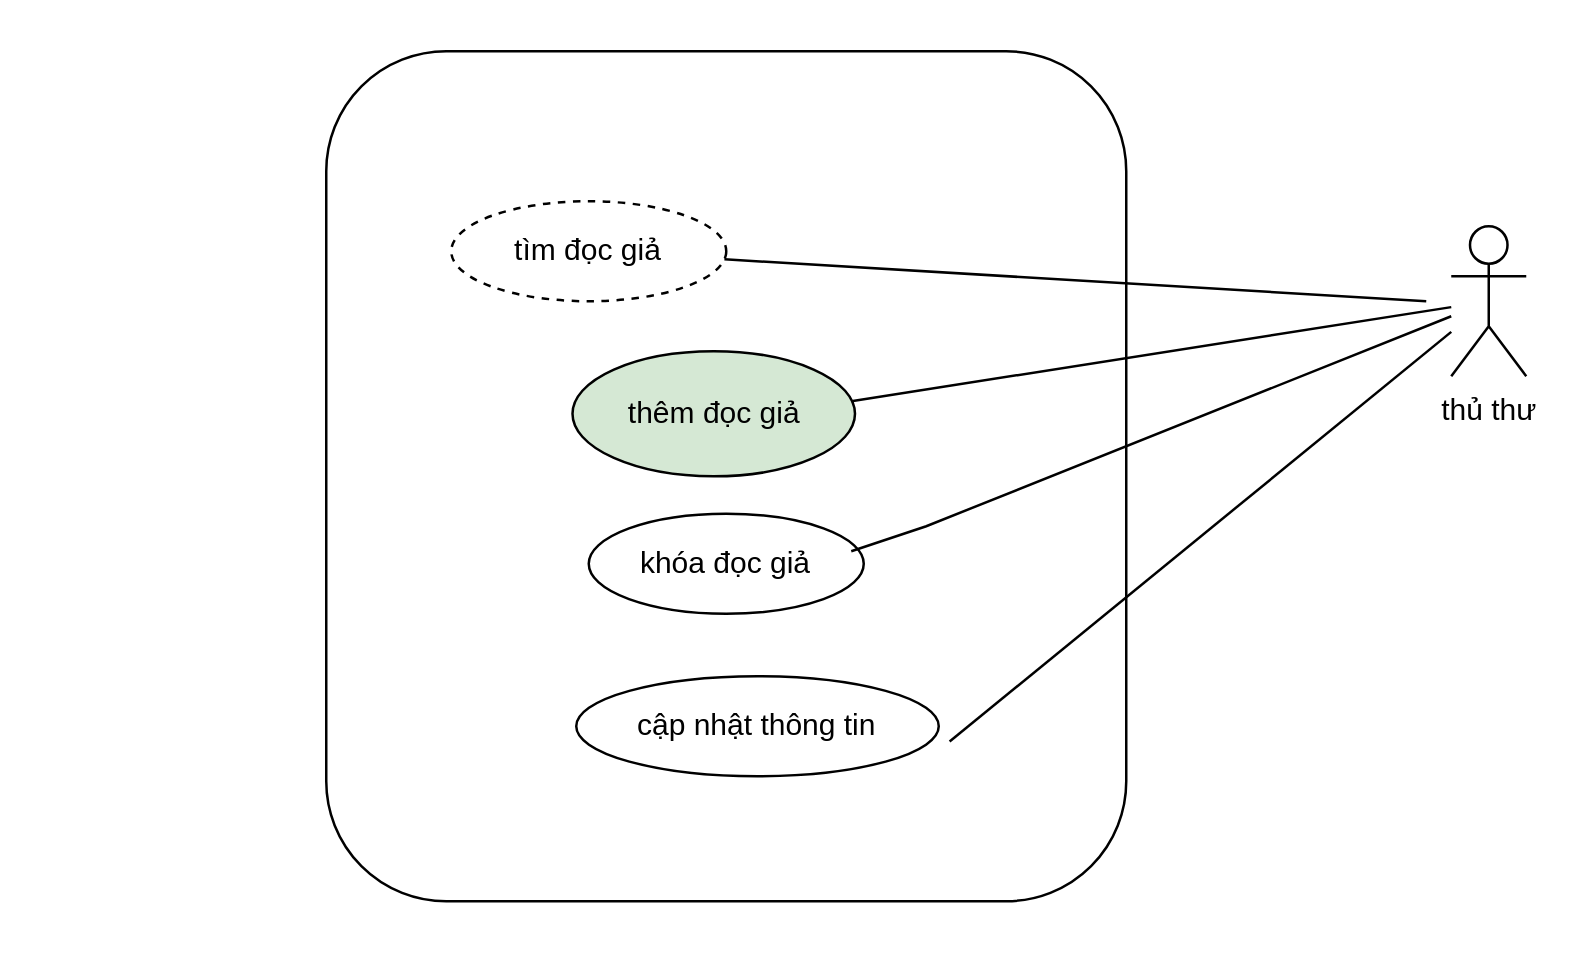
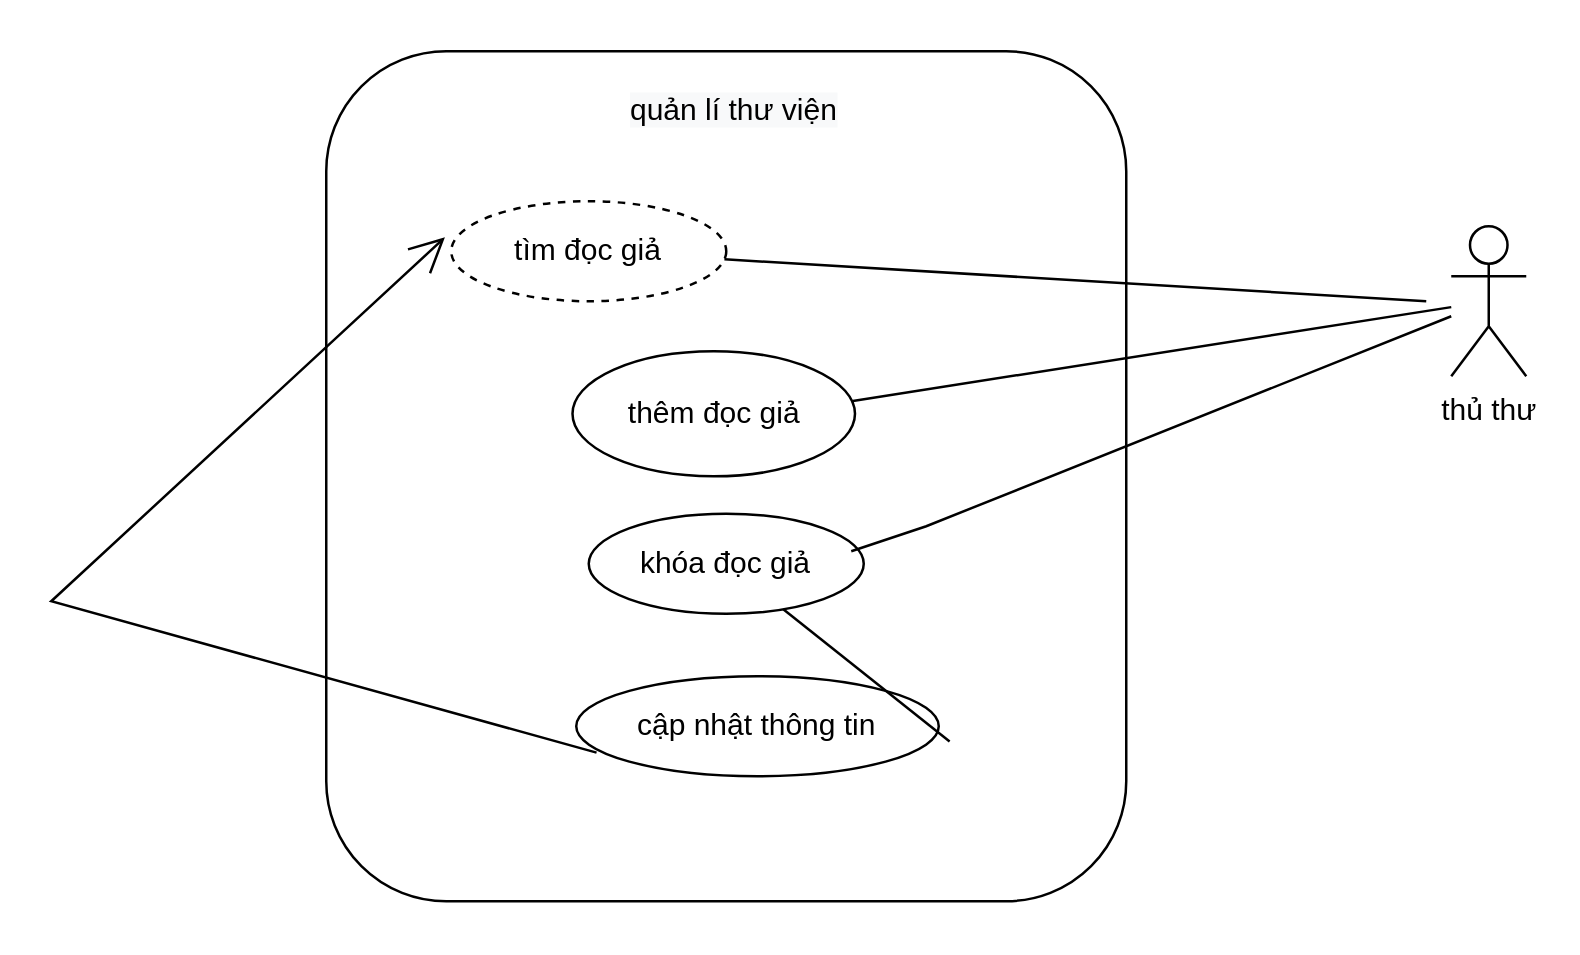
  <mxCell id="0" />
  <mxCell id="1" parent="0" />
  <mxCell id="2" value="" style="rounded=1;whiteSpace=wrap;html=1;" vertex="1" parent="1"><mxGeometry x="130" y="20" width="320" height="340" as="geometry" /></mxCell>
  <mxCell id="3" value="thủ thư" style="shape=umlActor;verticalLabelPosition=bottom;verticalAlign=top;html=1;outlineConnect=0;" vertex="1" parent="1"><mxGeometry x="580" y="90" width="30" height="60" as="geometry" /></mxCell>
- <mxCell id="5" value="thêm đọc giả" style="ellipse;whiteSpace=wrap;html=1;fillColor=#d5e8d4;" vertex="1" parent="1"><mxGeometry x="228.5" y="140" width="113" height="50" as="geometry" /></mxCell>
+ <mxCell id="4" value="&lt;span style=&quot;color: rgb(0, 0, 0); font-family: Helvetica; font-size: 12px; font-style: normal; font-variant-ligatures: normal; font-variant-caps: normal; font-weight: 400; letter-spacing: normal; orphans: 2; text-align: center; text-indent: 0px; text-transform: none; widows: 2; word-spacing: 0px; -webkit-text-stroke-width: 0px; background-color: rgb(248, 249, 250); text-decoration-thickness: initial; text-decoration-style: initial; text-decoration-color: initial; float: none; display: inline !important;&quot;&gt;quản lí thư viện&lt;/span&gt;" style="text;whiteSpace=wrap;html=1;" vertex="1" parent="1"><mxGeometry x="250" y="30" width="90" height="40" as="geometry" /></mxCell>
+ <mxCell id="5" value="thêm đọc giả" style="ellipse;whiteSpace=wrap;html=1;" vertex="1" parent="1"><mxGeometry x="228.5" y="140" width="113" height="50" as="geometry" /></mxCell>
  <mxCell id="6" value="tìm đọc giả" style="ellipse;whiteSpace=wrap;html=1;fillColor=default;dashed=1;" vertex="1" parent="1"><mxGeometry x="180" y="80" width="110" height="40" as="geometry" /></mxCell>
  <mxCell id="7" value="khóa đọc giả" style="ellipse;whiteSpace=wrap;html=1;fillColor=default;" vertex="1" parent="1"><mxGeometry x="235" y="205" width="110" height="40" as="geometry" /></mxCell>
  <mxCell id="8" value="cập nhật thông tin" style="ellipse;whiteSpace=wrap;html=1;fillColor=default;" vertex="1" parent="1"><mxGeometry x="230" y="270" width="145" height="40" as="geometry" /></mxCell>
  <mxCell id="9" value="" style="endArrow=none;html=1;rounded=0;strokeColor=#000000;" edge="1" parent="1" target="3"><mxGeometry width="50" height="50" relative="1" as="geometry"><mxPoint x="340" y="160" as="sourcePoint" /><mxPoint x="599" y="180" as="targetPoint" /></mxGeometry></mxCell>
  <mxCell id="10" value="" style="endArrow=none;html=1;rounded=0;strokeColor=#000000;" edge="1" parent="1" target="3"><mxGeometry width="50" height="50" relative="1" as="geometry"><mxPoint x="340" y="220" as="sourcePoint" /><mxPoint x="596" y="250" as="targetPoint" /><Array as="points"><mxPoint x="370" y="210" /></Array></mxGeometry></mxCell>
- <mxCell id="11" value="" style="endArrow=none;html=1;rounded=0;strokeColor=#000000;exitX=1.03;exitY=0.653;exitDx=0;exitDy=0;exitPerimeter=0;" edge="1" parent="1" source="8" target="3"><mxGeometry width="50" height="50" relative="1" as="geometry"><mxPoint x="353" y="130" as="sourcePoint" /><mxPoint x="625" y="150" as="targetPoint" /></mxGeometry></mxCell>
+ <mxCell id="11" value="" style="endArrow=none;html=1;rounded=0;strokeColor=#000000;exitX=1.03;exitY=0.653;exitDx=0;exitDy=0;exitPerimeter=0;" edge="1" parent="1" source="8" target="7"><mxGeometry width="50" height="50" relative="1" as="geometry"><mxPoint x="353" y="130" as="sourcePoint" /><mxPoint x="625" y="150" as="targetPoint" /></mxGeometry></mxCell>
+ <mxCell id="12" value="" style="endArrow=open;endFill=1;endSize=12;html=1;rounded=0;strokeColor=#000000;exitX=0.056;exitY=0.764;exitDx=0;exitDy=0;exitPerimeter=0;entryX=-0.023;entryY=0.361;entryDx=0;entryDy=0;entryPerimeter=0;" edge="1" parent="1" source="8" target="6"><mxGeometry width="160" relative="1" as="geometry"><mxPoint x="243.01" y="136.68" as="sourcePoint" /><mxPoint x="72.771" y="193.052" as="targetPoint" /><Array as="points"><mxPoint x="20" y="240" /></Array></mxGeometry></mxCell>
  <mxCell id="13" value="" style="endArrow=none;html=1;rounded=0;strokeColor=#000000;" edge="1" parent="1" source="6"><mxGeometry width="50" height="50" relative="1" as="geometry"><mxPoint x="350" y="170" as="sourcePoint" /><mxPoint x="570" y="120" as="targetPoint" /></mxGeometry></mxCell>
